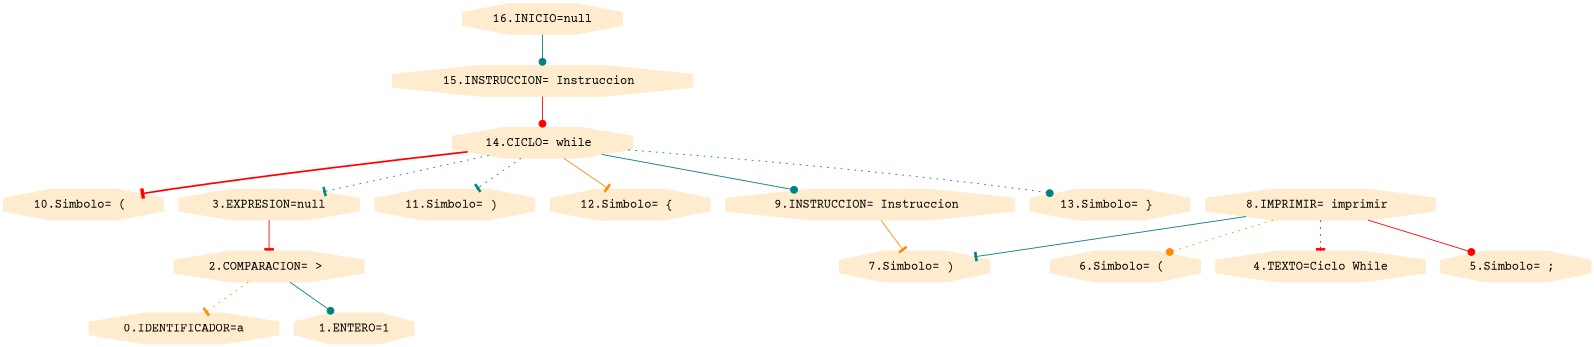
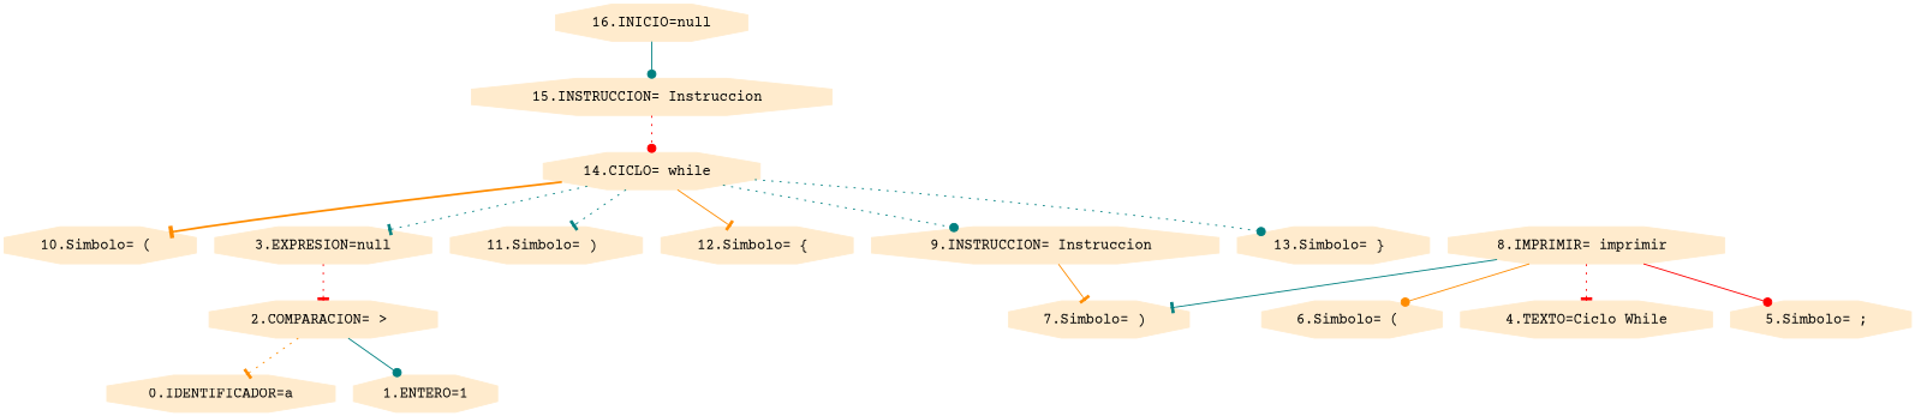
  digraph {
    fontname="Courier Prime"
    rankdir=UD
    node [color=blanchedalmond fontname="Courier Prime" shape=octagon style=filled]
    edge [arrowhead=tee color=teal fontname="Courier Prime" style=dotted]
    "16.INICIO=null"
    "15.INSTRUCCION= Instruccion "
    "14.CICLO= while "
    "10.Simbolo= ( "
    "3.EXPRESION=null"
    "11.Simbolo= ) "
    "12.Simbolo= { "
    "9.INSTRUCCION= Instruccion "
    "13.Simbolo= } "
    "2.COMPARACION= > "
    "7.Simbolo= ) "
    "0.IDENTIFICADOR=a"
    "1.ENTERO=1"
    "8.IMPRIMIR= imprimir "
    "6.Simbolo= ( "
    "4.TEXTO=Ciclo While"
    "5.Simbolo= ; "
    "16.INICIO=null" -> "15.INSTRUCCION= Instruccion " [arrowhead=dot style=solid]
-   "15.INSTRUCCION= Instruccion " -> "14.CICLO= while " [arrowhead=dot color=red style=solid]
-   "14.CICLO= while " -> "10.Simbolo= ( " [color=red style=bold]
+   "15.INSTRUCCION= Instruccion " -> "14.CICLO= while " [arrowhead=dot color=red]
+   "14.CICLO= while " -> "10.Simbolo= ( " [color=darkorange style=bold]
    "14.CICLO= while " -> "3.EXPRESION=null"
    "14.CICLO= while " -> "11.Simbolo= ) "
    "14.CICLO= while " -> "12.Simbolo= { " [color=darkorange style=solid]
-   "14.CICLO= while " -> "9.INSTRUCCION= Instruccion " [arrowhead=dot style=solid]
+   "14.CICLO= while " -> "9.INSTRUCCION= Instruccion " [arrowhead=dot]
    "14.CICLO= while " -> "13.Simbolo= } " [arrowhead=dot]
-   "3.EXPRESION=null" -> "2.COMPARACION= > " [color=red style=solid]
+   "3.EXPRESION=null" -> "2.COMPARACION= > " [color=red]
    "9.INSTRUCCION= Instruccion " -> "7.Simbolo= ) " [color=darkorange style=solid]
    "2.COMPARACION= > " -> "0.IDENTIFICADOR=a" [color=darkorange]
    "2.COMPARACION= > " -> "1.ENTERO=1" [arrowhead=dot style=solid]
    "8.IMPRIMIR= imprimir " -> "7.Simbolo= ) " [style=solid]
-   "8.IMPRIMIR= imprimir " -> "6.Simbolo= ( " [arrowhead=dot color=darkorange]
+   "8.IMPRIMIR= imprimir " -> "6.Simbolo= ( " [arrowhead=dot color=darkorange style=solid]
    "8.IMPRIMIR= imprimir " -> "4.TEXTO=Ciclo While" [color=red]
    "8.IMPRIMIR= imprimir " -> "5.Simbolo= ; " [arrowhead=dot color=red style=solid]
  }
